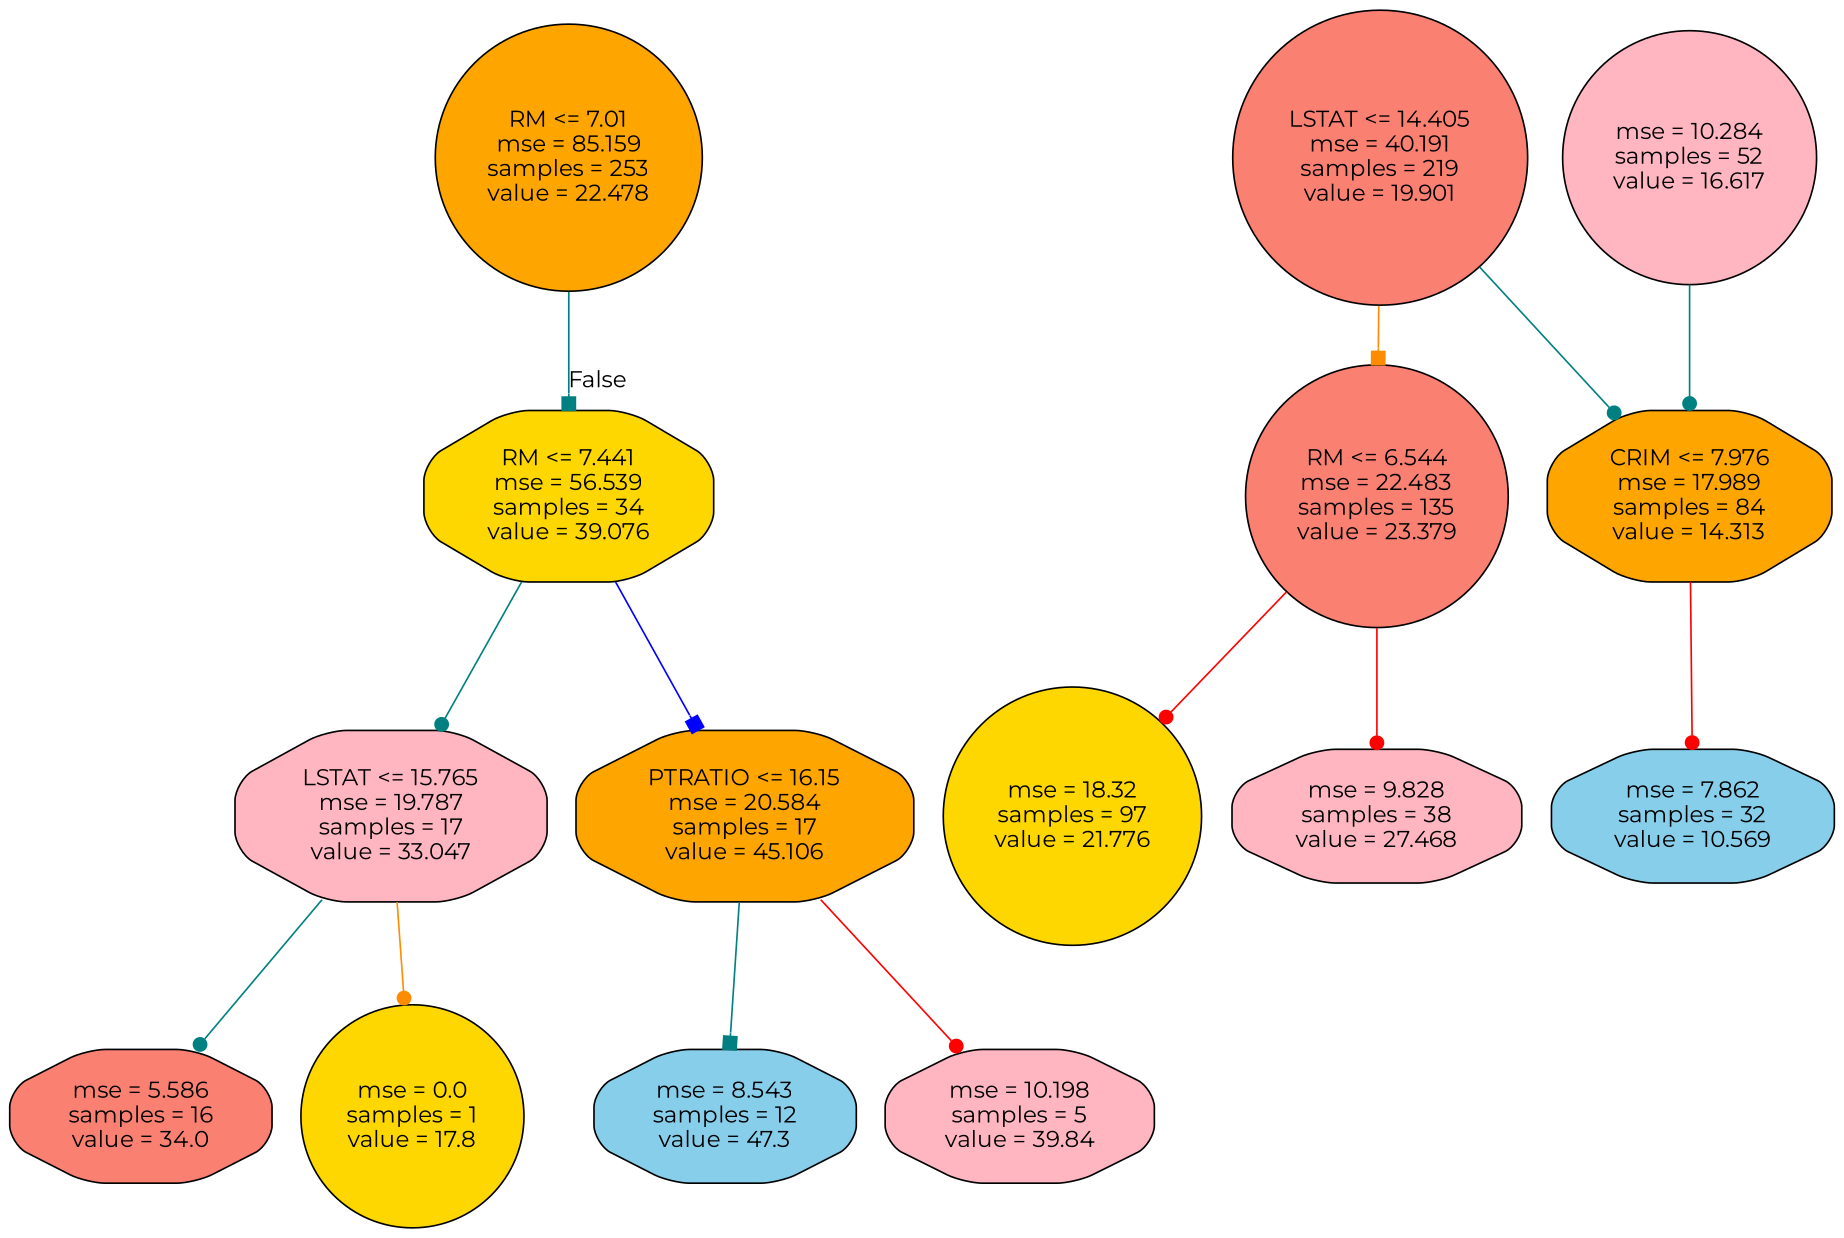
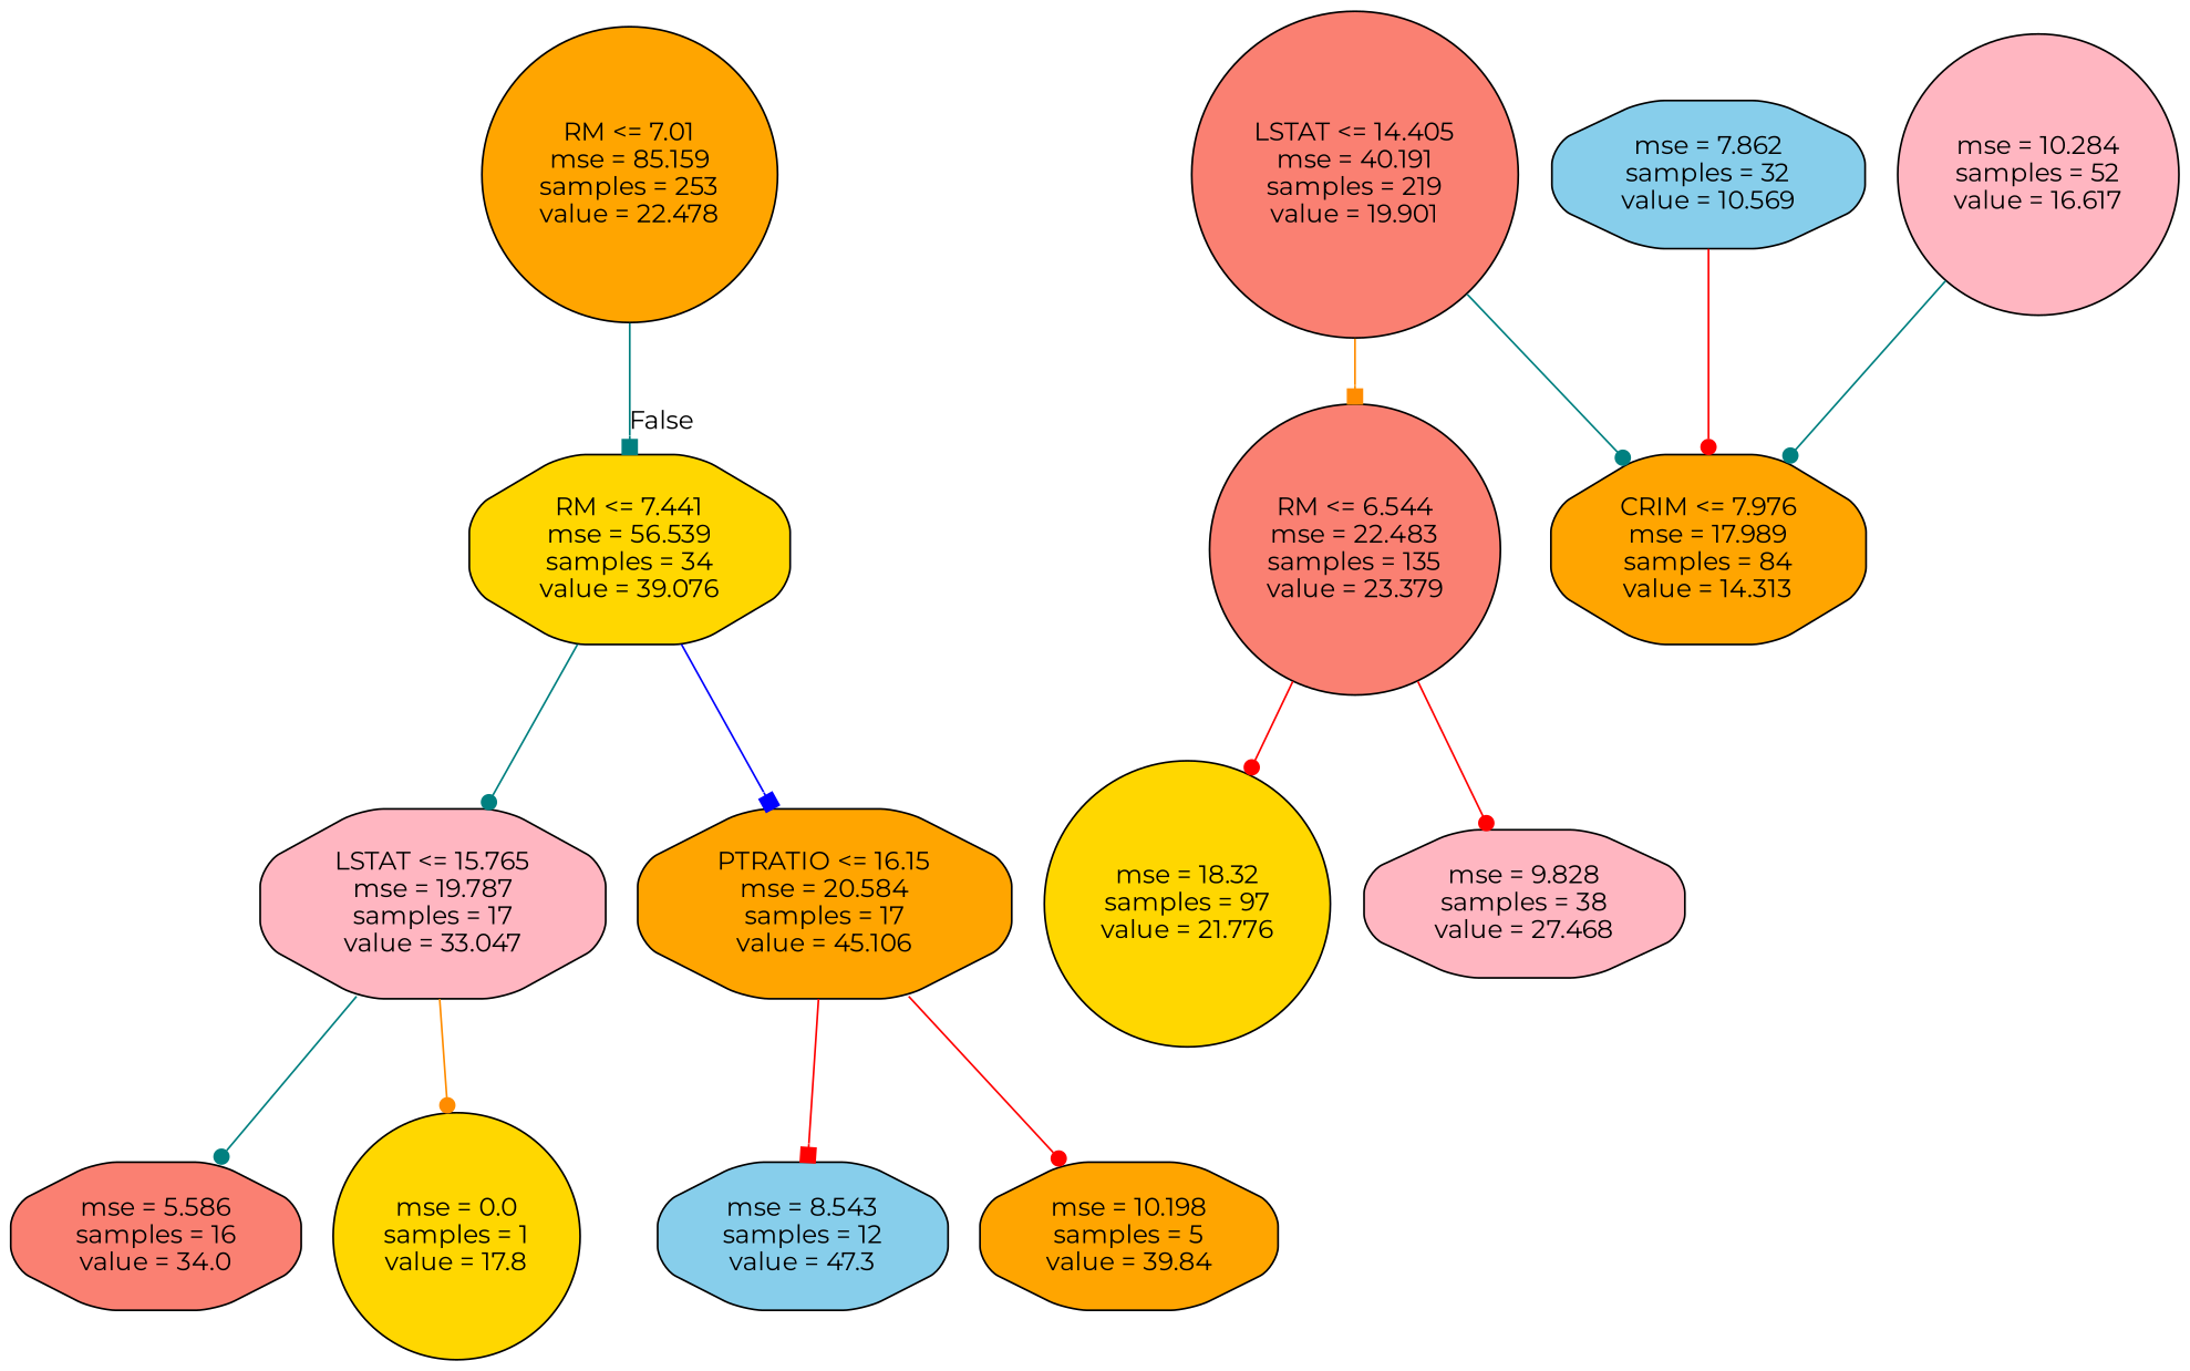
  digraph {
    fontname=Montserrat
    node [color=black fillcolor=orange fontname=Montserrat shape=octagon style="filled, rounded"]
    edge [arrowhead=dot color=teal fontname=Montserrat]
    n1 [label="RM <= 7.01\nmse = 85.159\nsamples = 253\nvalue = 22.478" shape=circle]
    n2 [fillcolor=gold label="RM <= 7.441\nmse = 56.539\nsamples = 34\nvalue = 39.076"]
    n3 [fillcolor=salmon label="LSTAT <= 14.405\nmse = 40.191\nsamples = 219\nvalue = 19.901" shape=circle]
    n4 [fillcolor=salmon label="RM <= 6.544\nmse = 22.483\nsamples = 135\nvalue = 23.379" shape=circle]
    n5 [label="CRIM <= 7.976\nmse = 17.989\nsamples = 84\nvalue = 14.313"]
    n6 [fillcolor=lightpink label="LSTAT <= 15.765\nmse = 19.787\nsamples = 17\nvalue = 33.047"]
    n7 [label="PTRATIO <= 16.15\nmse = 20.584\nsamples = 17\nvalue = 45.106"]
    n8 [fillcolor=gold label="mse = 18.32\nsamples = 97\nvalue = 21.776" shape=circle]
    n9 [fillcolor=lightpink label="mse = 9.828\nsamples = 38\nvalue = 27.468"]
    n10 [fillcolor=skyblue label="mse = 7.862\nsamples = 32\nvalue = 10.569"]
    n11 [fillcolor=lightpink label="mse = 10.284\nsamples = 52\nvalue = 16.617" shape=circle]
    n12 [fillcolor=salmon label="mse = 5.586\nsamples = 16\nvalue = 34.0"]
    n13 [fillcolor=gold label="mse = 0.0\nsamples = 1\nvalue = 17.8" shape=circle]
    n14 [fillcolor=skyblue label="mse = 8.543\nsamples = 12\nvalue = 47.3"]
-   n15 [fillcolor=lightpink label="mse = 10.198\nsamples = 5\nvalue = 39.84"]
+   n15 [label="mse = 10.198\nsamples = 5\nvalue = 39.84"]
    n1 -> n2 [arrowhead=box headlabel=False labelangle=-45 labeldistance=2.5]
    n2 -> n6
    n2 -> n7 [arrowhead=box color=blue]
    n3 -> n4 [arrowhead=box color=darkorange]
    n3 -> n5
    n4 -> n8 [color=red]
    n4 -> n9 [color=red]
-   n5 -> n10 [color=red]
+   n10 -> n5 [color=red]
    n6 -> n12
    n6 -> n13 [color=darkorange]
-   n7 -> n14 [arrowhead=box]
+   n7 -> n14 [arrowhead=box color=red]
    n7 -> n15 [color=red]
    n11 -> n5
  }
